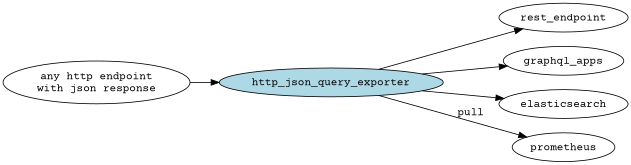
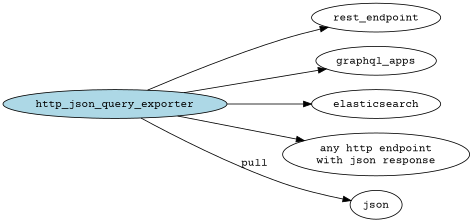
  digraph {
    fontname="Courier Prime"
    rankdir=LR
    node [fontname="Courier Prime"]
    edge [fontname="Courier Prime"]
    http_json_query_exporter [fillcolor=lightblue style=filled]
    n2 [label=rest_endpoint]
    graphql_apps
    elasticsearch
    "any http endpoint\nwith json response"
-   prometheus
+   prometheus [label=json]
    http_json_query_exporter -> n2
    http_json_query_exporter -> graphql_apps
    http_json_query_exporter -> elasticsearch
-   "any http endpoint\nwith json response" -> http_json_query_exporter
+   http_json_query_exporter -> "any http endpoint\nwith json response"
    http_json_query_exporter -> prometheus [label=pull]
  }
